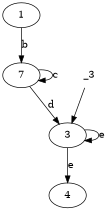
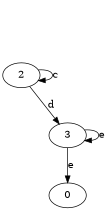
  digraph {
-   1
-   2 [label=7]
-   _3 [shape=none]
+   2
    3
-   0 [label=4]
-   1 -> 2 [label=b]
+   0
    2 -> 2 [label=c]
    2 -> 3 [label=d]
-   _3 -> 3
    3 -> 3 [label=e]
    3 -> 0 [label=e]
  }
